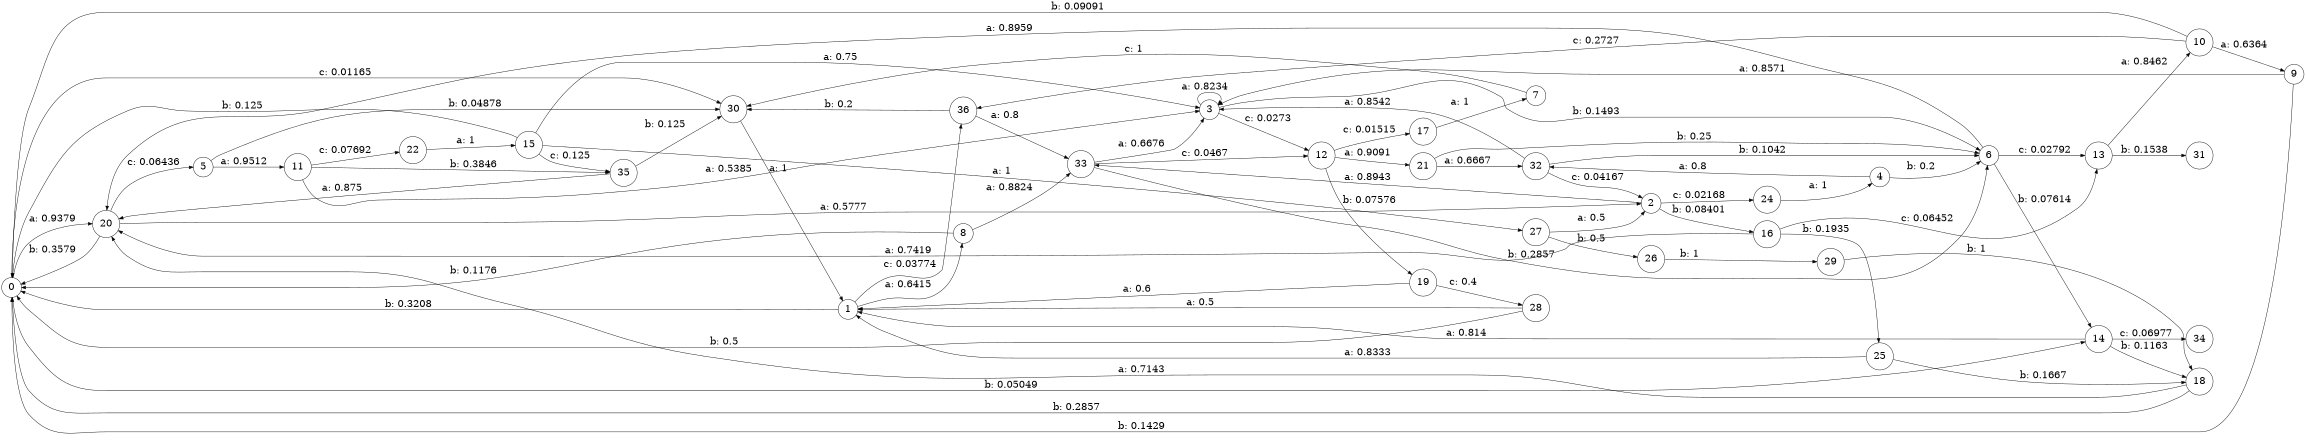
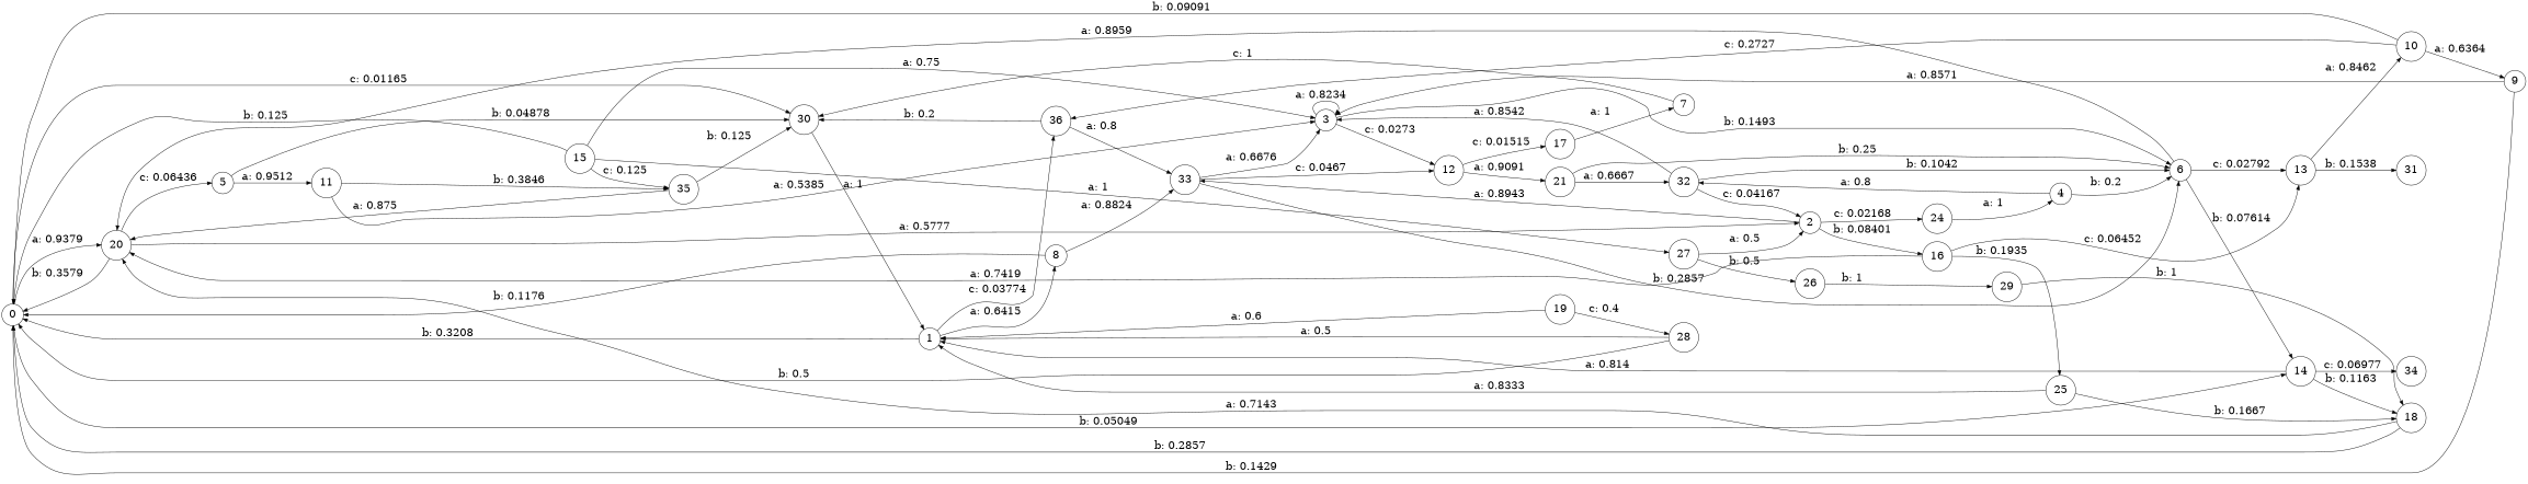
  digraph {
    rankdir=LR
    node [fontsize=24 shape=circle]
    edge [fontsize=24]
    0
    20
    14
    30
    2
    5
    1
    18
    34
    33
    16
    24
    11
    8
    36
    3
    6
    12
    13
    25
    4
    21
    19
    17
    10
    31
    32
    28
    7
    35
-   22
    15
    9
    27
    26
    29
    0 -> 20 [label="a: 0.9379   "]
    0 -> 14 [label="b: 0.05049  "]
    0 -> 30 [label="c: 0.01165  "]
    20 -> 0 [label="b: 0.3579   "]
    20 -> 2 [label="a: 0.5777   "]
    20 -> 5 [label="c: 0.06436  "]
    14 -> 1 [label="a: 0.814    "]
    14 -> 18 [label="b: 0.1163   "]
    14 -> 34 [label="c: 0.06977  "]
    30 -> 1 [label="a: 1        "]
    2 -> 33 [label="a: 0.8943   "]
    2 -> 16 [label="b: 0.08401  "]
    2 -> 24 [label="c: 0.02168  "]
    5 -> 30 [label="b: 0.04878  "]
    5 -> 11 [label="a: 0.9512   "]
    1 -> 0 [label="b: 0.3208   "]
    1 -> 8 [label="a: 0.6415   "]
    1 -> 36 [label="c: 0.03774  "]
    18 -> 0 [label="b: 0.2857   "]
    18 -> 20 [label="a: 0.7143   "]
    33 -> 3 [label="a: 0.6676   "]
    33 -> 6 [label="b: 0.2857   "]
    33 -> 12 [label="c: 0.0467   "]
    16 -> 20 [label="a: 0.7419   "]
    16 -> 13 [label="c: 0.06452  "]
    16 -> 25 [label="b: 0.1935   "]
    24 -> 4 [label="a: 1        "]
    11 -> 3 [label="a: 0.5385   "]
    11 -> 35 [label="b: 0.3846   "]
-   11 -> 22 [label="c: 0.07692  "]
    8 -> 0 [label="b: 0.1176   "]
    8 -> 33 [label="a: 0.8824   "]
    36 -> 30 [label="b: 0.2      "]
    36 -> 33 [label="a: 0.8      "]
    3 -> 3 [label="a: 0.8234   "]
    3 -> 6 [label="b: 0.1493   "]
    3 -> 12 [label="c: 0.0273   "]
    6 -> 20 [label="a: 0.8959   "]
    6 -> 14 [label="b: 0.07614  "]
    6 -> 13 [label="c: 0.02792  "]
    12 -> 21 [label="a: 0.9091   "]
-   12 -> 19 [label="b: 0.07576  "]
    12 -> 17 [label="c: 0.01515  "]
    13 -> 10 [label="a: 0.8462   "]
    13 -> 31 [label="b: 0.1538   "]
    25 -> 1 [label="a: 0.8333   "]
    25 -> 18 [label="b: 0.1667   "]
    4 -> 6 [label="b: 0.2      "]
    4 -> 32 [label="a: 0.8      "]
    21 -> 6 [label="b: 0.25     "]
    21 -> 32 [label="a: 0.6667   "]
    19 -> 1 [label="a: 0.6      "]
    19 -> 28 [label="c: 0.4      "]
    17 -> 7 [label="a: 1        "]
    10 -> 0 [label="b: 0.09091  "]
    10 -> 36 [label="c: 0.2727   "]
    10 -> 9 [label="a: 0.6364   "]
    32 -> 2 [label="c: 0.04167  "]
    32 -> 3 [label="a: 0.8542   "]
    32 -> 6 [label="b: 0.1042   "]
    28 -> 0 [label="b: 0.5      "]
    28 -> 1 [label="a: 0.5      "]
    7 -> 30 [label="c: 1        "]
    35 -> 20 [label="a: 0.875    "]
    35 -> 30 [label="b: 0.125    "]
-   22 -> 15 [label="a: 1        "]
    15 -> 0 [label="b: 0.125    "]
    15 -> 3 [label="a: 0.75     "]
    15 -> 35 [label="c: 0.125    "]
    15 -> 27 [label="a: 1        "]
    9 -> 0 [label="b: 0.1429   "]
    9 -> 3 [label="a: 0.8571   "]
    27 -> 2 [label="a: 0.5      "]
    27 -> 26 [label="b: 0.5      "]
    26 -> 29 [label="b: 1        "]
    29 -> 18 [label="b: 1        "]
  }
